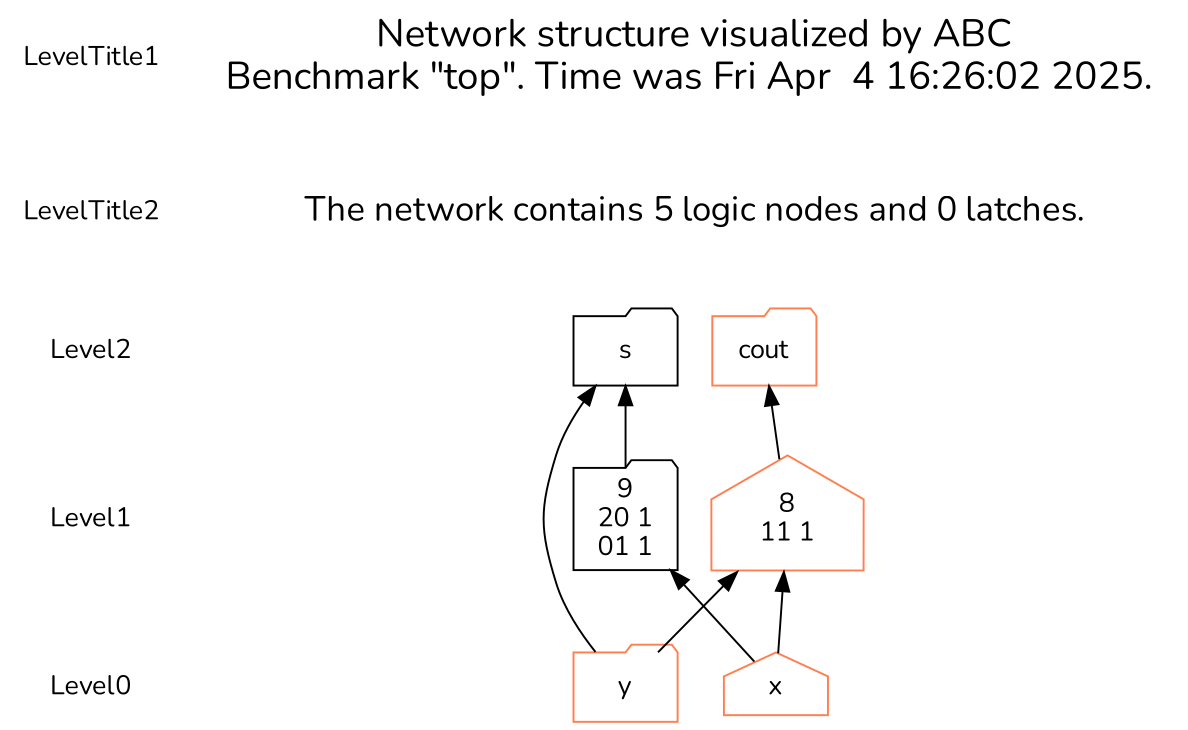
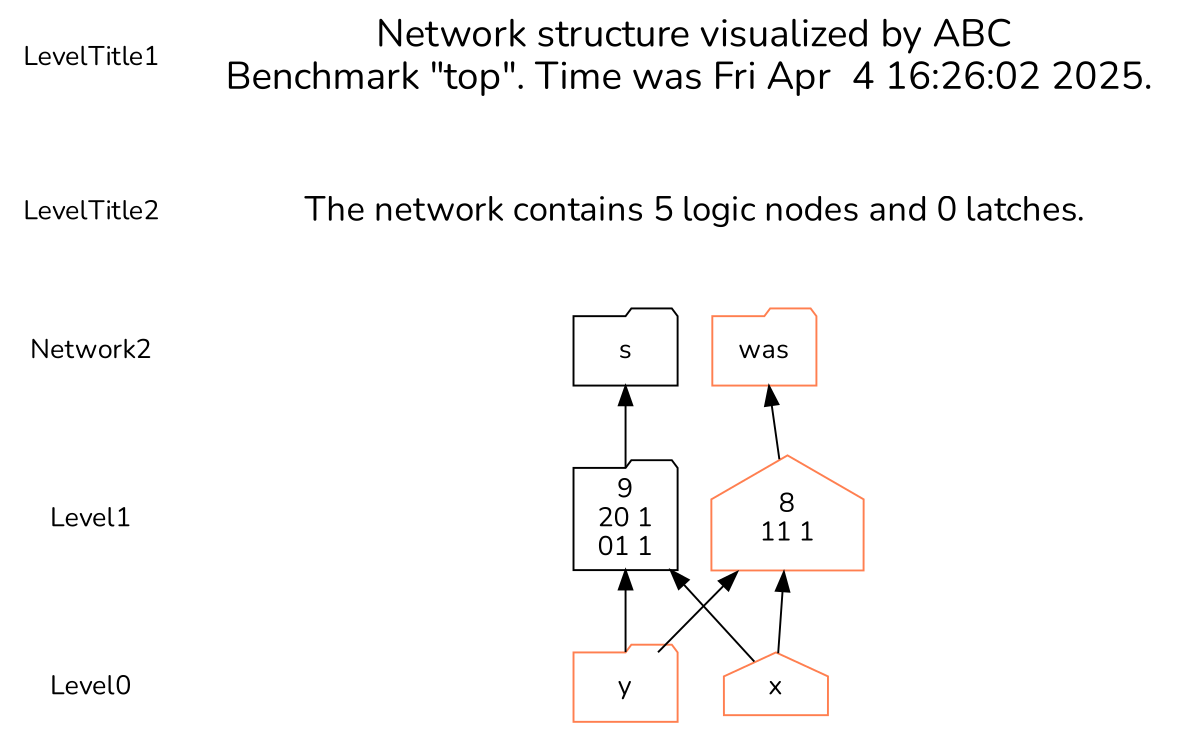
  digraph {
    fontname=Nunito
    node [fontname=Nunito shape=plaintext]
    edge [dir=back fontname=Nunito style=invis]
    LevelTitle1
    LevelTitle2
-   Level2
+   Level2 [label=Network2]
    Level1
    Level0
    n6 [fontsize=20 label="Network structure visualized by ABC\nBenchmark \"top\". Time was Fri Apr  4 16:26:02 2025. "]
    n7 [fontsize=18 label="The network contains 5 logic nodes and 0 latches.\n"]
    n8 [color=black fillcolor=coral label=s shape=folder]
-   n9 [color=coral fillcolor=coral label=cout shape=folder]
+   n9 [color=coral fillcolor=coral label=was shape=folder]
    n10 [color=coral label="8\n11 1" shape=house]
    n11 [label="9\n20 1\n01 1" shape=folder]
    n12 [color=coral fillcolor=coral label=x shape=house]
    n13 [color=coral fillcolor=coral label=y shape=folder]
    subgraph sub_1 {
      LevelTitle1
      LevelTitle2
      Level2
      Level1
      Level0
    }
    subgraph sub_2 {
      rank=same
      LevelTitle1
      n6
    }
    subgraph sub_3 {
      rank=same
      LevelTitle2
      n7
    }
    subgraph sub_4 {
      rank=same
      Level2
      n8
      n9
    }
    subgraph sub_5 {
      rank=same
      Level1
      n10
      n11
    }
    subgraph sub_6 {
      rank=same
      Level0
      n12
      n13
    }
    LevelTitle1 -> LevelTitle2
    LevelTitle2 -> Level2
    Level2 -> Level1
    Level1 -> Level0
    n6 -> n7
    n7 -> n8
    n7 -> n9
    n8 -> n9
    n8 -> n11 [style=solid]
    n9 -> n10 [style=solid]
    n10 -> n12 [style=solid]
    n10 -> n13 [style=solid]
    n11 -> n12 [style=solid]
-   n8 -> n13 [style=solid]
+   n11 -> n13 [style=solid]
  }
